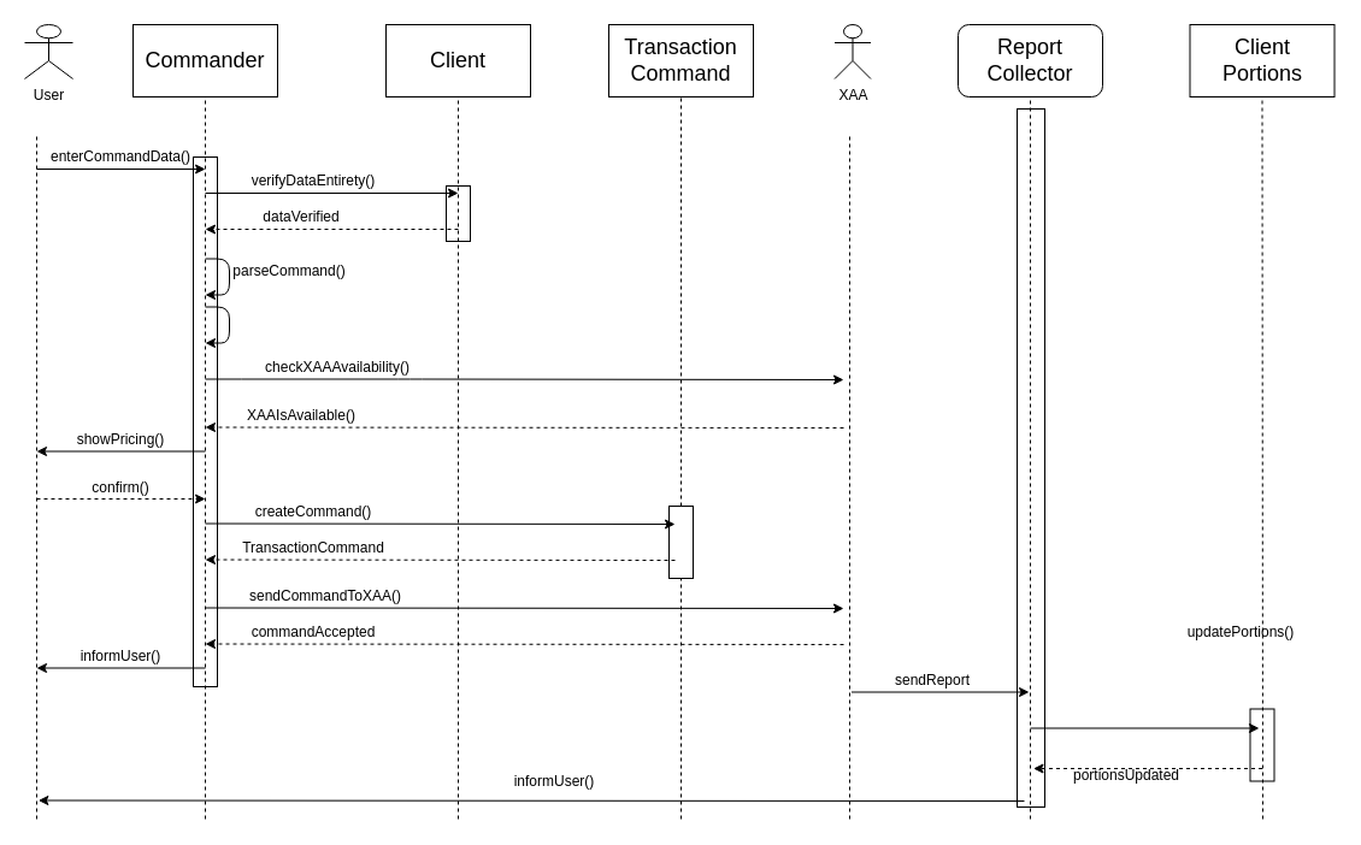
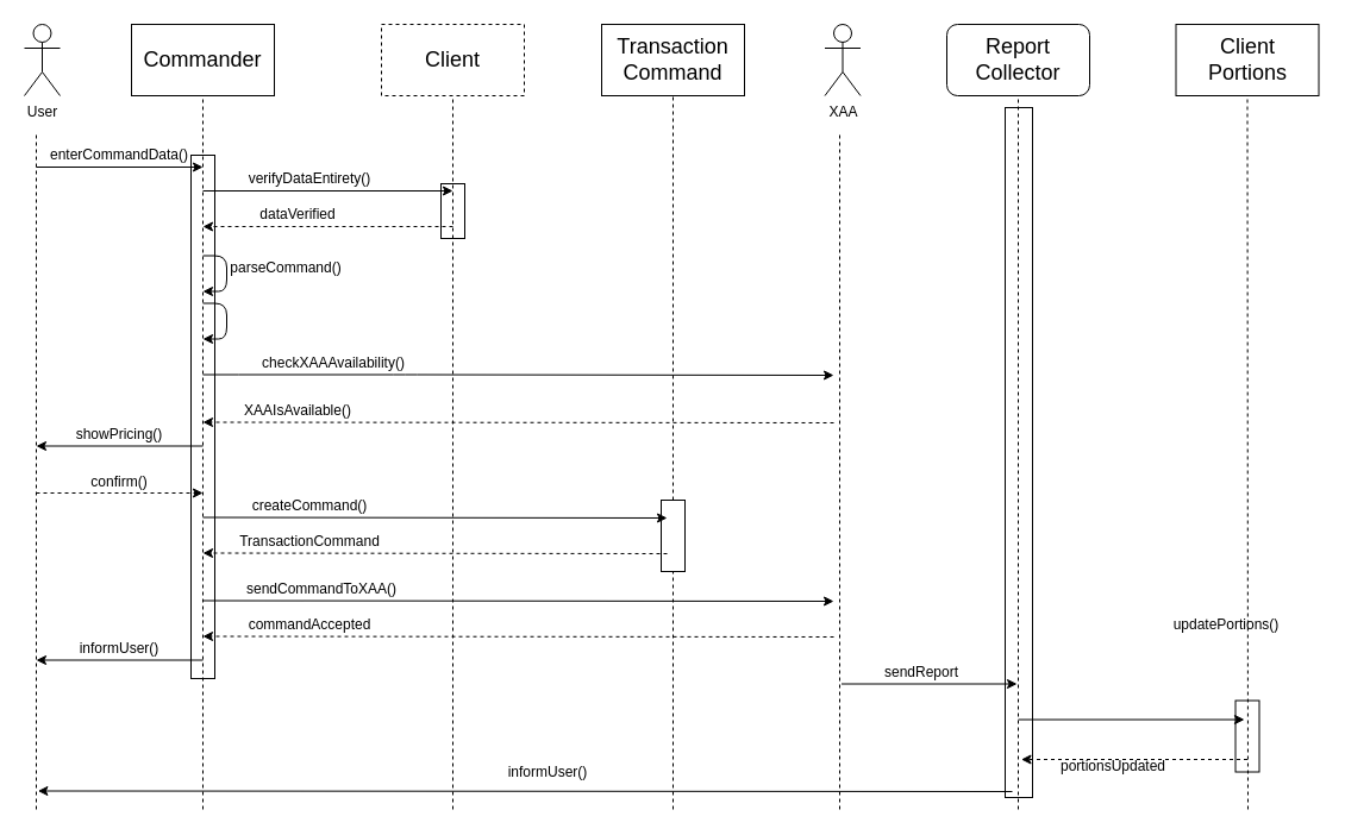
  <mxCell id="0" />
  <mxCell id="1" parent="0" />
  <mxCell id="2" value="" style="rounded=0;whiteSpace=wrap;html=1;" vertex="1" parent="1"><mxGeometry x="1037.5" y="588.5" width="20" height="60" as="geometry" /></mxCell>
  <mxCell id="3" value="" style="rounded=0;whiteSpace=wrap;html=1;" vertex="1" parent="1"><mxGeometry x="844" y="90" width="23" height="580" as="geometry" /></mxCell>
  <mxCell id="4" value="" style="rounded=0;whiteSpace=wrap;html=1;" vertex="1" parent="1"><mxGeometry x="555" y="420" width="20" height="60" as="geometry" /></mxCell>
  <mxCell id="5" value="" style="rounded=0;whiteSpace=wrap;html=1;" vertex="1" parent="1"><mxGeometry x="370" y="154" width="20" height="46" as="geometry" /></mxCell>
  <mxCell id="6" value="" style="rounded=0;whiteSpace=wrap;html=1;" vertex="1" parent="1"><mxGeometry x="160" y="130" width="20" height="440" as="geometry" /></mxCell>
- <mxCell id="7" value="User" style="shape=umlActor;verticalLabelPosition=bottom;labelBackgroundColor=#ffffff;verticalAlign=top;html=1;outlineConnect=0;" vertex="1" parent="1"><mxGeometry x="20" y="20" width="40" height="45" as="geometry" /></mxCell>
+ <mxCell id="7" value="User" style="shape=umlActor;verticalLabelPosition=bottom;labelBackgroundColor=#ffffff;verticalAlign=top;html=1;outlineConnect=0;" vertex="1" parent="1"><mxGeometry x="20" y="20" width="30" height="60" as="geometry" /></mxCell>
  <mxCell id="8" value="&lt;font style=&quot;font-size: 18px&quot;&gt;Report&lt;br&gt;Collector&lt;br&gt;&lt;/font&gt;" style="whiteSpace=wrap;html=1;rounded=1;" vertex="1" parent="1"><mxGeometry x="795" y="20" width="120" height="60" as="geometry" /></mxCell>
  <mxCell id="9" value="&lt;font style=&quot;font-size: 18px&quot;&gt;Commander&lt;/font&gt;" style="rounded=0;whiteSpace=wrap;html=1;" vertex="1" parent="1"><mxGeometry x="110" y="20" width="120" height="60" as="geometry" /></mxCell>
  <mxCell id="10" value="&lt;font style=&quot;font-size: 18px&quot;&gt;Transaction&lt;br&gt;Command&lt;/font&gt;" style="rounded=0;whiteSpace=wrap;html=1;" vertex="1" parent="1"><mxGeometry x="505" y="20" width="120" height="60" as="geometry" /></mxCell>
  <mxCell id="11" value="" style="endArrow=none;dashed=1;html=1;" edge="1" parent="1"><mxGeometry width="50" height="50" relative="1" as="geometry"><mxPoint x="30" y="680" as="sourcePoint" /><mxPoint x="30" y="110" as="targetPoint" /></mxGeometry></mxCell>
  <mxCell id="12" value="" style="endArrow=none;dashed=1;html=1;entryX=0.5;entryY=1;entryDx=0;entryDy=0;" edge="1" parent="1" target="9"><mxGeometry width="50" height="50" relative="1" as="geometry"><mxPoint x="170" y="680" as="sourcePoint" /><mxPoint x="210" y="110" as="targetPoint" /><Array as="points" /></mxGeometry></mxCell>
  <mxCell id="13" value="" style="endArrow=none;dashed=1;html=1;entryX=0.5;entryY=1;entryDx=0;entryDy=0;" edge="1" parent="1" source="4" target="10"><mxGeometry width="50" height="50" relative="1" as="geometry"><mxPoint x="565" y="680" as="sourcePoint" /><mxPoint x="605" y="100" as="targetPoint" /></mxGeometry></mxCell>
  <mxCell id="14" value="" style="endArrow=none;dashed=1;html=1;entryX=0.5;entryY=1;entryDx=0;entryDy=0;" edge="1" parent="1" target="8"><mxGeometry width="50" height="50" relative="1" as="geometry"><mxPoint x="855" y="680" as="sourcePoint" /><mxPoint x="935" y="270" as="targetPoint" /></mxGeometry></mxCell>
  <mxCell id="15" value="" style="endArrow=classic;html=1;" edge="1" parent="1"><mxGeometry width="50" height="50" relative="1" as="geometry"><mxPoint x="30" y="140" as="sourcePoint" /><mxPoint x="170" y="140" as="targetPoint" /></mxGeometry></mxCell>
  <mxCell id="16" value="enterCommandData()" style="text;html=1;strokeColor=none;fillColor=none;align=center;verticalAlign=middle;whiteSpace=wrap;rounded=0;" vertex="1" parent="1"><mxGeometry x="80" y="120" width="40" height="20" as="geometry" /></mxCell>
  <mxCell id="17" value="" style="endArrow=classic;html=1;" edge="1" parent="1"><mxGeometry width="50" height="50" relative="1" as="geometry"><mxPoint x="170" y="214.5" as="sourcePoint" /><mxPoint x="170" y="244.5" as="targetPoint" /><Array as="points"><mxPoint x="190" y="214.5" /><mxPoint x="190" y="244.5" /></Array></mxGeometry></mxCell>
  <mxCell id="18" value="parseCommand()" style="text;html=1;strokeColor=none;fillColor=none;align=center;verticalAlign=middle;whiteSpace=wrap;rounded=0;" vertex="1" parent="1"><mxGeometry x="220" y="214.5" width="40" height="20" as="geometry" /></mxCell>
  <mxCell id="19" value="" style="endArrow=classic;html=1;" edge="1" parent="1"><mxGeometry width="50" height="50" relative="1" as="geometry"><mxPoint x="170" y="254.5" as="sourcePoint" /><mxPoint x="170" y="284.5" as="targetPoint" /><Array as="points"><mxPoint x="190" y="254.5" /><mxPoint x="190" y="284.5" /></Array></mxGeometry></mxCell>
  <mxCell id="20" value="" style="endArrow=classic;html=1;" edge="1" parent="1"><mxGeometry width="50" height="50" relative="1" as="geometry"><mxPoint x="170" y="314.5" as="sourcePoint" /><mxPoint x="700" y="315" as="targetPoint" /><Array as="points"><mxPoint x="190" y="314.5" /><mxPoint x="340" y="314.5" /></Array></mxGeometry></mxCell>
  <mxCell id="21" value="checkXAAAvailability()" style="text;html=1;strokeColor=none;fillColor=none;align=center;verticalAlign=middle;whiteSpace=wrap;rounded=0;" vertex="1" parent="1"><mxGeometry x="260" y="294.5" width="40" height="20" as="geometry" /></mxCell>
  <mxCell id="22" value="" style="endArrow=classic;html=1;" edge="1" parent="1"><mxGeometry width="50" height="50" relative="1" as="geometry"><mxPoint x="170" y="374.5" as="sourcePoint" /><mxPoint x="30" y="374.5" as="targetPoint" /></mxGeometry></mxCell>
  <mxCell id="23" value="showPricing()" style="text;html=1;strokeColor=none;fillColor=none;align=center;verticalAlign=middle;whiteSpace=wrap;rounded=0;" vertex="1" parent="1"><mxGeometry x="80" y="354.5" width="40" height="20" as="geometry" /></mxCell>
  <mxCell id="24" value="" style="endArrow=classic;html=1;dashed=1;" edge="1" parent="1"><mxGeometry width="50" height="50" relative="1" as="geometry"><mxPoint x="30" y="414" as="sourcePoint" /><mxPoint x="170" y="414" as="targetPoint" /></mxGeometry></mxCell>
  <mxCell id="25" value="confirm()" style="text;html=1;strokeColor=none;fillColor=none;align=center;verticalAlign=middle;whiteSpace=wrap;rounded=0;" vertex="1" parent="1"><mxGeometry x="80" y="394.5" width="40" height="20" as="geometry" /></mxCell>
- <mxCell id="26" value="XAA" style="shape=umlActor;verticalLabelPosition=bottom;labelBackgroundColor=#ffffff;verticalAlign=top;html=1;outlineConnect=0;" vertex="1" parent="1"><mxGeometry x="692.5" y="20" width="30" height="45" as="geometry" /></mxCell>
+ <mxCell id="26" value="XAA" style="shape=umlActor;verticalLabelPosition=bottom;labelBackgroundColor=#ffffff;verticalAlign=top;html=1;outlineConnect=0;" vertex="1" parent="1"><mxGeometry x="692.5" y="20" width="30" height="60" as="geometry" /></mxCell>
  <mxCell id="27" value="" style="endArrow=none;dashed=1;html=1;" edge="1" parent="1"><mxGeometry width="50" height="50" relative="1" as="geometry"><mxPoint x="705" y="680" as="sourcePoint" /><mxPoint x="705" y="110" as="targetPoint" /></mxGeometry></mxCell>
  <mxCell id="28" value="" style="endArrow=classic;html=1;dashed=1;" edge="1" parent="1"><mxGeometry width="50" height="50" relative="1" as="geometry"><mxPoint x="700" y="355" as="sourcePoint" /><mxPoint x="170" y="354.5" as="targetPoint" /></mxGeometry></mxCell>
  <mxCell id="29" value="XAAIsAvailable()" style="text;html=1;strokeColor=none;fillColor=none;align=center;verticalAlign=middle;whiteSpace=wrap;rounded=0;" vertex="1" parent="1"><mxGeometry x="230" y="334.5" width="40" height="20" as="geometry" /></mxCell>
  <mxCell id="30" value="" style="endArrow=classic;html=1;" edge="1" parent="1"><mxGeometry width="50" height="50" relative="1" as="geometry"><mxPoint x="170" y="434.5" as="sourcePoint" /><mxPoint x="560" y="435" as="targetPoint" /></mxGeometry></mxCell>
  <mxCell id="31" value="createCommand()" style="text;html=1;strokeColor=none;fillColor=none;align=center;verticalAlign=middle;whiteSpace=wrap;rounded=0;" vertex="1" parent="1"><mxGeometry x="240" y="414.5" width="40" height="20" as="geometry" /></mxCell>
  <mxCell id="32" value="" style="endArrow=classic;html=1;dashed=1;" edge="1" parent="1"><mxGeometry width="50" height="50" relative="1" as="geometry"><mxPoint x="560" y="465" as="sourcePoint" /><mxPoint x="170" y="464.5" as="targetPoint" /></mxGeometry></mxCell>
  <mxCell id="33" value="TransactionCommand" style="text;html=1;strokeColor=none;fillColor=none;align=center;verticalAlign=middle;whiteSpace=wrap;rounded=0;" vertex="1" parent="1"><mxGeometry x="240" y="444.5" width="40" height="20" as="geometry" /></mxCell>
  <mxCell id="34" value="" style="endArrow=classic;html=1;" edge="1" parent="1"><mxGeometry width="50" height="50" relative="1" as="geometry"><mxPoint x="170" y="504.5" as="sourcePoint" /><mxPoint x="700" y="505" as="targetPoint" /></mxGeometry></mxCell>
  <mxCell id="35" value="sendCommandToXAA()" style="text;html=1;strokeColor=none;fillColor=none;align=center;verticalAlign=middle;whiteSpace=wrap;rounded=0;" vertex="1" parent="1"><mxGeometry x="250" y="484.5" width="40" height="20" as="geometry" /></mxCell>
  <mxCell id="36" value="" style="endArrow=classic;html=1;dashed=1;" edge="1" parent="1"><mxGeometry width="50" height="50" relative="1" as="geometry"><mxPoint x="700" y="535" as="sourcePoint" /><mxPoint x="170" y="534.5" as="targetPoint" /></mxGeometry></mxCell>
  <mxCell id="37" value="commandAccepted" style="text;html=1;strokeColor=none;fillColor=none;align=center;verticalAlign=middle;whiteSpace=wrap;rounded=0;" vertex="1" parent="1"><mxGeometry x="240" y="514.5" width="40" height="20" as="geometry" /></mxCell>
  <mxCell id="38" value="" style="endArrow=classic;html=1;" edge="1" parent="1"><mxGeometry width="50" height="50" relative="1" as="geometry"><mxPoint x="170" y="554.5" as="sourcePoint" /><mxPoint x="30" y="554.5" as="targetPoint" /></mxGeometry></mxCell>
  <mxCell id="39" value="informUser()" style="text;html=1;strokeColor=none;fillColor=none;align=center;verticalAlign=middle;whiteSpace=wrap;rounded=0;" vertex="1" parent="1"><mxGeometry x="80" y="534.5" width="40" height="20" as="geometry" /></mxCell>
  <mxCell id="40" value="" style="endArrow=classic;html=1;" edge="1" parent="1"><mxGeometry width="50" height="50" relative="1" as="geometry"><mxPoint x="706.5" y="574.5" as="sourcePoint" /><mxPoint x="854" y="574.5" as="targetPoint" /></mxGeometry></mxCell>
  <mxCell id="41" value="sendReport" style="text;html=1;strokeColor=none;fillColor=none;align=center;verticalAlign=middle;whiteSpace=wrap;rounded=0;" vertex="1" parent="1"><mxGeometry x="754" y="554.5" width="40" height="20" as="geometry" /></mxCell>
  <mxCell id="42" value="&lt;font style=&quot;font-size: 18px&quot;&gt;Client&lt;br&gt;Portions&lt;/font&gt;" style="rounded=0;whiteSpace=wrap;html=1;" vertex="1" parent="1"><mxGeometry x="987.5" y="20" width="120" height="60" as="geometry" /></mxCell>
  <mxCell id="43" value="" style="endArrow=none;dashed=1;html=1;entryX=0.5;entryY=1;entryDx=0;entryDy=0;" edge="1" parent="1" target="42"><mxGeometry width="50" height="50" relative="1" as="geometry"><mxPoint x="1048" y="680" as="sourcePoint" /><mxPoint x="1085" y="180" as="targetPoint" /></mxGeometry></mxCell>
  <mxCell id="44" value="" style="endArrow=classic;html=1;" edge="1" parent="1"><mxGeometry width="50" height="50" relative="1" as="geometry"><mxPoint x="855" y="604.5" as="sourcePoint" /><mxPoint x="1045" y="604.5" as="targetPoint" /></mxGeometry></mxCell>
  <mxCell id="45" value="updatePortions()" style="text;html=1;strokeColor=none;fillColor=none;align=center;verticalAlign=middle;whiteSpace=wrap;rounded=0;" vertex="1" parent="1"><mxGeometry x="1010" y="514.5" width="40" height="20" as="geometry" /></mxCell>
  <mxCell id="46" value="" style="endArrow=classic;html=1;dashed=1;" edge="1" parent="1"><mxGeometry width="50" height="50" relative="1" as="geometry"><mxPoint x="1047.5" y="638" as="sourcePoint" /><mxPoint x="857.5" y="638" as="targetPoint" /></mxGeometry></mxCell>
  <mxCell id="47" value="portionsUpdated" style="text;html=1;strokeColor=none;fillColor=none;align=center;verticalAlign=middle;whiteSpace=wrap;rounded=0;" vertex="1" parent="1"><mxGeometry x="915" y="633.5" width="40" height="20" as="geometry" /></mxCell>
  <mxCell id="48" value="" style="endArrow=classic;html=1;" edge="1" parent="1"><mxGeometry width="50" height="50" relative="1" as="geometry"><mxPoint x="850" y="665" as="sourcePoint" /><mxPoint x="31.379" y="664.5" as="targetPoint" /></mxGeometry></mxCell>
  <mxCell id="49" value="informUser()" style="text;html=1;strokeColor=none;fillColor=none;align=center;verticalAlign=middle;whiteSpace=wrap;rounded=0;" vertex="1" parent="1"><mxGeometry x="440" y="638.5" width="40" height="20" as="geometry" /></mxCell>
- <mxCell id="50" value="&lt;font style=&quot;font-size: 18px&quot;&gt;Client&lt;/font&gt;" style="rounded=0;whiteSpace=wrap;html=1;" vertex="1" parent="1"><mxGeometry x="320" y="20" width="120" height="60" as="geometry" /></mxCell>
+ <mxCell id="50" value="&lt;font style=&quot;font-size: 18px&quot;&gt;Client&lt;/font&gt;" style="rounded=0;whiteSpace=wrap;html=1;dashed=1;" vertex="1" parent="1"><mxGeometry x="320" y="20" width="120" height="60" as="geometry" /></mxCell>
  <mxCell id="51" value="" style="endArrow=none;dashed=1;html=1;entryX=0.5;entryY=1;entryDx=0;entryDy=0;" edge="1" parent="1" target="50"><mxGeometry width="50" height="50" relative="1" as="geometry"><mxPoint x="380" y="680" as="sourcePoint" /><mxPoint x="145" y="700" as="targetPoint" /></mxGeometry></mxCell>
  <mxCell id="52" value="" style="endArrow=classic;html=1;" edge="1" parent="1"><mxGeometry width="50" height="50" relative="1" as="geometry"><mxPoint x="170" y="160" as="sourcePoint" /><mxPoint x="380" y="160" as="targetPoint" /></mxGeometry></mxCell>
  <mxCell id="53" value="verifyDataEntirety()" style="text;html=1;strokeColor=none;fillColor=none;align=center;verticalAlign=middle;whiteSpace=wrap;rounded=0;" vertex="1" parent="1"><mxGeometry x="240" y="140" width="40" height="20" as="geometry" /></mxCell>
  <mxCell id="54" value="" style="endArrow=classic;html=1;dashed=1;" edge="1" parent="1"><mxGeometry width="50" height="50" relative="1" as="geometry"><mxPoint x="380" y="190" as="sourcePoint" /><mxPoint x="170" y="190" as="targetPoint" /></mxGeometry></mxCell>
  <mxCell id="55" value="dataVerified" style="text;html=1;strokeColor=none;fillColor=none;align=center;verticalAlign=middle;whiteSpace=wrap;rounded=0;" vertex="1" parent="1"><mxGeometry x="230" y="170" width="40" height="20" as="geometry" /></mxCell>
  <mxCell id="56" value="" style="endArrow=none;dashed=1;html=1;entryX=0.5;entryY=1;entryDx=0;entryDy=0;" edge="1" parent="1" target="4"><mxGeometry width="50" height="50" relative="1" as="geometry"><mxPoint x="565" y="680" as="sourcePoint" /><mxPoint x="565" y="80" as="targetPoint" /></mxGeometry></mxCell>
